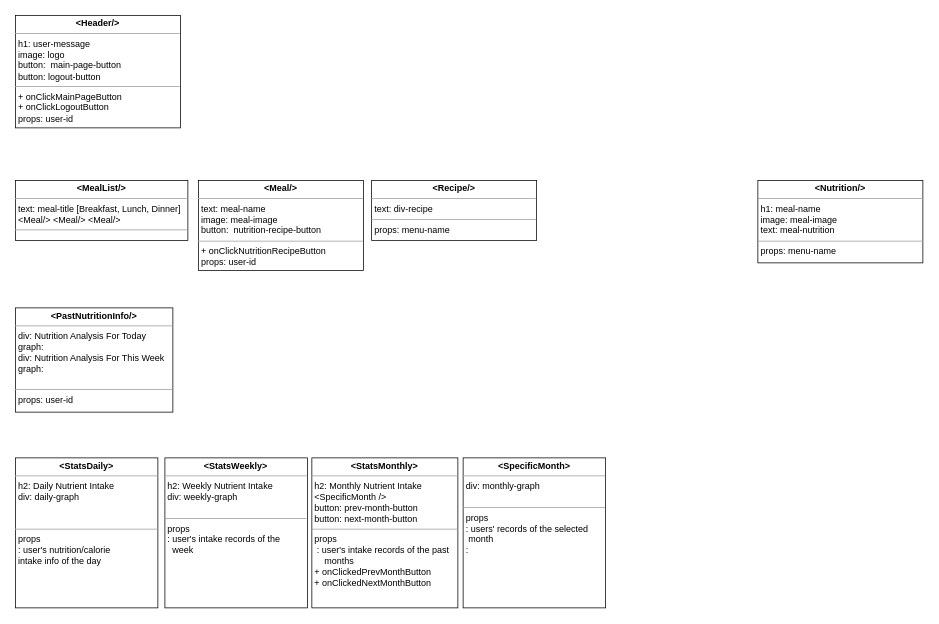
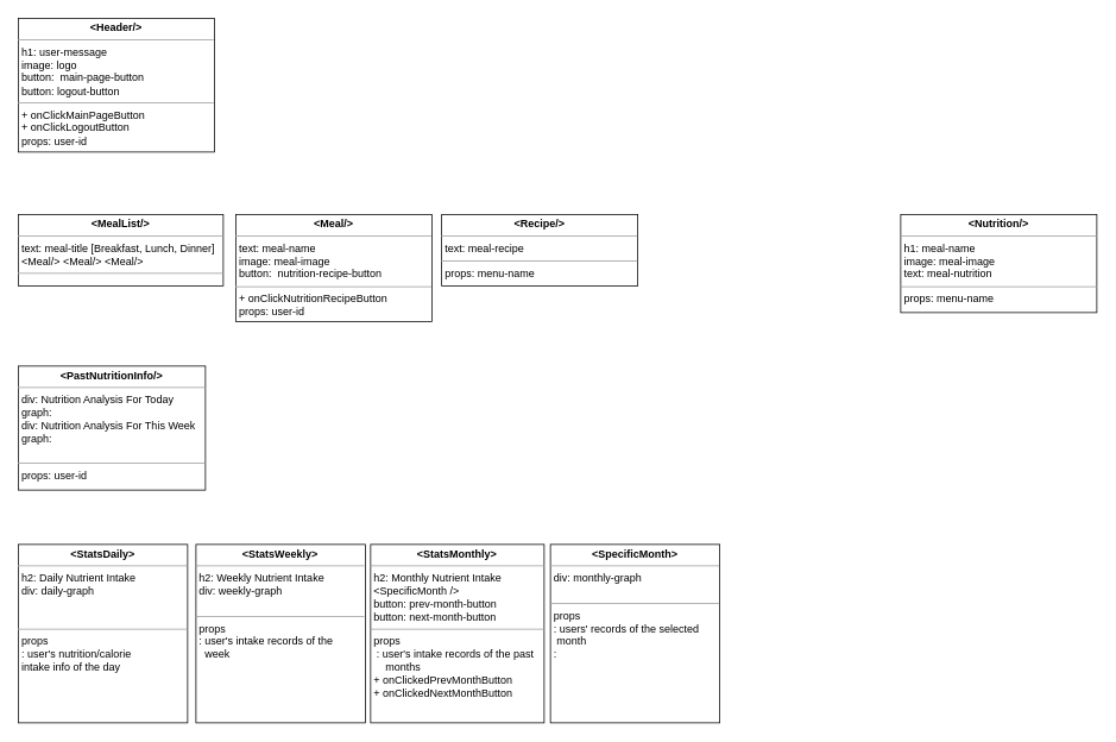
  <mxCell id="0" />
  <mxCell id="1" parent="0" />
  <mxCell id="2" value="&lt;p style=&quot;margin: 0px ; margin-top: 4px ; text-align: center&quot;&gt;&lt;b&gt;&amp;lt;PastNutritionInfo/&amp;gt;&lt;/b&gt;&lt;/p&gt;&lt;hr size=&quot;1&quot;&gt;&lt;p style=&quot;margin: 0px ; margin-left: 4px&quot;&gt;div: Nutrition Analysis For Today&lt;/p&gt;&lt;p style=&quot;margin: 0px ; margin-left: 4px&quot;&gt;graph:&amp;nbsp;&lt;/p&gt;&lt;p style=&quot;margin: 0px ; margin-left: 4px&quot;&gt;div: Nutrition Analysis For This Week&lt;/p&gt;&lt;p style=&quot;margin: 0px ; margin-left: 4px&quot;&gt;graph:&amp;nbsp;&lt;/p&gt;&lt;p style=&quot;margin: 0px ; margin-left: 4px&quot;&gt;&lt;br&gt;&lt;/p&gt;&lt;hr size=&quot;1&quot;&gt;&lt;p style=&quot;margin: 0px ; margin-left: 4px&quot;&gt;props: user-id&lt;/p&gt;" style="verticalAlign=top;align=left;overflow=fill;fontSize=12;fontFamily=Helvetica;html=1;rounded=0;shadow=0;comic=0;labelBackgroundColor=none;strokeWidth=1" vertex="1" parent="1"><mxGeometry x="20" y="410" width="210" height="139" as="geometry" /></mxCell>
  <mxCell id="3" value="&lt;p style=&quot;margin: 0px ; margin-top: 4px ; text-align: center&quot;&gt;&lt;b&gt;&amp;lt;MealList/&amp;gt;&lt;/b&gt;&lt;/p&gt;&lt;hr size=&quot;1&quot;&gt;&lt;p style=&quot;margin: 0px ; margin-left: 4px&quot;&gt;text: meal-title [Breakfast, Lunch, Dinner]&lt;/p&gt;&lt;p style=&quot;margin: 0px ; margin-left: 4px&quot;&gt;&lt;span&gt;&amp;lt;Meal/&amp;gt; &amp;lt;Meal/&amp;gt; &amp;lt;Meal/&amp;gt;&lt;/span&gt;&lt;/p&gt;&lt;hr size=&quot;1&quot;&gt;&lt;p style=&quot;margin: 0px ; margin-left: 4px&quot;&gt;&lt;br&gt;&lt;/p&gt;" style="verticalAlign=top;align=left;overflow=fill;fontSize=12;fontFamily=Helvetica;html=1;rounded=0;shadow=0;comic=0;labelBackgroundColor=none;strokeWidth=1" vertex="1" parent="1"><mxGeometry x="20" y="240" width="230" height="80" as="geometry" /></mxCell>
  <mxCell id="4" value="&lt;p style=&quot;margin: 0px ; margin-top: 4px ; text-align: center&quot;&gt;&lt;b&gt;&amp;lt;Meal/&amp;gt;&lt;/b&gt;&lt;/p&gt;&lt;hr size=&quot;1&quot;&gt;&lt;p style=&quot;margin: 0px ; margin-left: 4px&quot;&gt;&lt;span&gt;text: meal-name&lt;/span&gt;&lt;/p&gt;&lt;p style=&quot;margin: 0px ; margin-left: 4px&quot;&gt;image: meal-image&lt;/p&gt;&lt;p style=&quot;margin: 0px ; margin-left: 4px&quot;&gt;&lt;span&gt;button:&amp;nbsp;&amp;nbsp;&lt;/span&gt;&lt;span style=&quot;text-align: center&quot;&gt;nutrition-recipe-button&lt;/span&gt;&lt;br&gt;&lt;/p&gt;&lt;hr size=&quot;1&quot;&gt;&lt;p style=&quot;margin: 0px ; margin-left: 4px&quot;&gt;+ onClickNutritionRecipeButton&lt;/p&gt;&lt;p style=&quot;margin: 0px ; margin-left: 4px&quot;&gt;props: user-id&lt;/p&gt;" style="verticalAlign=top;align=left;overflow=fill;fontSize=12;fontFamily=Helvetica;html=1;rounded=0;shadow=0;comic=0;labelBackgroundColor=none;strokeWidth=1" vertex="1" parent="1"><mxGeometry x="264" y="240" width="220" height="120" as="geometry" /></mxCell>
- <mxCell id="5" value="&lt;p style=&quot;margin: 0px ; margin-top: 4px ; text-align: center&quot;&gt;&lt;b&gt;&amp;lt;Recipe/&amp;gt;&lt;/b&gt;&lt;/p&gt;&lt;hr size=&quot;1&quot;&gt;&lt;p style=&quot;margin: 0px ; margin-left: 4px&quot;&gt;text: div-recipe&lt;/p&gt;&lt;hr size=&quot;1&quot;&gt;&lt;p style=&quot;margin: 0px ; margin-left: 4px&quot;&gt;props: menu-name&lt;/p&gt;" style="verticalAlign=top;align=left;overflow=fill;fontSize=12;fontFamily=Helvetica;html=1;rounded=0;shadow=0;comic=0;labelBackgroundColor=none;strokeWidth=1" vertex="1" parent="1"><mxGeometry x="495" y="240" width="220" height="80" as="geometry" /></mxCell>
+ <mxCell id="5" value="&lt;p style=&quot;margin: 0px ; margin-top: 4px ; text-align: center&quot;&gt;&lt;b&gt;&amp;lt;Recipe/&amp;gt;&lt;/b&gt;&lt;/p&gt;&lt;hr size=&quot;1&quot;&gt;&lt;p style=&quot;margin: 0px ; margin-left: 4px&quot;&gt;text: meal-recipe&lt;/p&gt;&lt;hr size=&quot;1&quot;&gt;&lt;p style=&quot;margin: 0px ; margin-left: 4px&quot;&gt;props: menu-name&lt;/p&gt;" style="verticalAlign=top;align=left;overflow=fill;fontSize=12;fontFamily=Helvetica;html=1;rounded=0;shadow=0;comic=0;labelBackgroundColor=none;strokeWidth=1" vertex="1" parent="1"><mxGeometry x="495" y="240" width="220" height="80" as="geometry" /></mxCell>
  <mxCell id="6" value="&lt;p style=&quot;margin: 0px ; margin-top: 4px ; text-align: center&quot;&gt;&lt;b&gt;&amp;lt;Nutrition/&amp;gt;&lt;/b&gt;&lt;/p&gt;&lt;hr size=&quot;1&quot;&gt;&lt;p style=&quot;margin: 0px ; margin-left: 4px&quot;&gt;h1: meal-name&lt;/p&gt;&lt;p style=&quot;margin: 0px ; margin-left: 4px&quot;&gt;&lt;span&gt;image: meal-image&lt;/span&gt;&lt;/p&gt;&lt;p style=&quot;margin: 0px ; margin-left: 4px&quot;&gt;&lt;span&gt;text: meal-nutrition&lt;br&gt;&lt;/span&gt;&lt;/p&gt;&lt;hr size=&quot;1&quot;&gt;&lt;p style=&quot;margin: 0px ; margin-left: 4px&quot;&gt;props: menu-name&lt;/p&gt;" style="verticalAlign=top;align=left;overflow=fill;fontSize=12;fontFamily=Helvetica;html=1;rounded=0;shadow=0;comic=0;labelBackgroundColor=none;strokeWidth=1" vertex="1" parent="1"><mxGeometry x="1010" y="240" width="220" height="110" as="geometry" /></mxCell>
  <mxCell id="7" value="&lt;p style=&quot;margin: 0px ; margin-top: 4px ; text-align: center&quot;&gt;&lt;b&gt;&amp;lt;Header/&amp;gt;&lt;/b&gt;&lt;/p&gt;&lt;hr size=&quot;1&quot;&gt;&lt;p style=&quot;margin: 0px ; margin-left: 4px&quot;&gt;h1: user-message&lt;/p&gt;&lt;p style=&quot;margin: 0px ; margin-left: 4px&quot;&gt;image: logo&lt;/p&gt;&lt;p style=&quot;margin: 0px ; margin-left: 4px&quot;&gt;&lt;span&gt;button:&amp;nbsp;&amp;nbsp;&lt;/span&gt;&lt;span style=&quot;text-align: center&quot;&gt;main-page-button&lt;/span&gt;&lt;br&gt;&lt;/p&gt;&lt;p style=&quot;margin: 0px ; margin-left: 4px&quot;&gt;&lt;span style=&quot;text-align: center&quot;&gt;button: logout-button&lt;/span&gt;&lt;/p&gt;&lt;hr size=&quot;1&quot;&gt;&lt;p style=&quot;margin: 0px ; margin-left: 4px&quot;&gt;+ onClickMainPageButton&lt;/p&gt;&lt;p style=&quot;margin: 0px ; margin-left: 4px&quot;&gt;+ onClickLogoutButton&lt;/p&gt;&lt;p style=&quot;margin: 0px ; margin-left: 4px&quot;&gt;props: user-id&lt;/p&gt;" style="verticalAlign=top;align=left;overflow=fill;fontSize=12;fontFamily=Helvetica;html=1;rounded=0;shadow=0;comic=0;labelBackgroundColor=none;strokeWidth=1" vertex="1" parent="1"><mxGeometry x="20" y="20" width="220" height="150" as="geometry" /></mxCell>
  <mxCell id="8" value="&lt;p style=&quot;margin: 0px ; margin-top: 4px ; text-align: center&quot;&gt;&lt;b&gt;&amp;lt;StatsDaily&amp;gt;&lt;/b&gt;&lt;/p&gt;&lt;hr size=&quot;1&quot;&gt;&lt;p style=&quot;margin: 0px ; margin-left: 4px&quot;&gt;h2: Daily Nutrient Intake&lt;br&gt;&lt;/p&gt;&lt;p style=&quot;margin: 0px ; margin-left: 4px&quot;&gt;div: daily-graph&lt;/p&gt;&lt;p style=&quot;margin: 0px ; margin-left: 4px&quot;&gt;&amp;nbsp;&lt;/p&gt;&lt;p style=&quot;margin: 0px ; margin-left: 4px&quot;&gt;&lt;br&gt;&lt;/p&gt;&lt;hr size=&quot;1&quot;&gt;&lt;p style=&quot;margin: 0px ; margin-left: 4px&quot;&gt;props&lt;/p&gt;&lt;p style=&quot;margin: 0px ; margin-left: 4px&quot;&gt;: user's nutrition/calorie&lt;/p&gt;&lt;p style=&quot;margin: 0px ; margin-left: 4px&quot;&gt;intake info of the day&lt;/p&gt;&lt;p style=&quot;margin: 0px ; margin-left: 4px&quot;&gt;&lt;br&gt;&lt;/p&gt;" style="verticalAlign=top;align=left;overflow=fill;fontSize=12;fontFamily=Helvetica;html=1;rounded=0;shadow=0;comic=0;labelBackgroundColor=none;strokeWidth=1" vertex="1" parent="1"><mxGeometry x="20" y="610" width="190" height="200" as="geometry" /></mxCell>
  <mxCell id="9" value="&lt;p style=&quot;margin: 0px ; margin-top: 4px ; text-align: center&quot;&gt;&lt;b&gt;&amp;lt;StatsWeekly&amp;gt;&lt;/b&gt;&lt;/p&gt;&lt;hr size=&quot;1&quot;&gt;&lt;p style=&quot;margin: 0px ; margin-left: 4px&quot;&gt;h2: Weekly Nutrient Intake&lt;br&gt;&lt;/p&gt;&lt;p style=&quot;margin: 0px ; margin-left: 4px&quot;&gt;div: weekly-graph&lt;br&gt;&lt;/p&gt;&lt;p style=&quot;margin: 0px ; margin-left: 4px&quot;&gt;&lt;br&gt;&lt;/p&gt;&lt;hr size=&quot;1&quot;&gt;&lt;p style=&quot;margin: 0px ; margin-left: 4px&quot;&gt;props&lt;/p&gt;&lt;p style=&quot;margin: 0px ; margin-left: 4px&quot;&gt;: user's intake records of the&lt;/p&gt;&lt;p style=&quot;margin: 0px ; margin-left: 4px&quot;&gt;&amp;nbsp; week&lt;br&gt;&lt;/p&gt;" style="verticalAlign=top;align=left;overflow=fill;fontSize=12;fontFamily=Helvetica;html=1;rounded=0;shadow=0;comic=0;labelBackgroundColor=none;strokeWidth=1" vertex="1" parent="1"><mxGeometry x="219.37" y="610" width="190" height="200" as="geometry" /></mxCell>
  <mxCell id="10" value="&lt;p style=&quot;margin: 0px ; margin-top: 4px ; text-align: center&quot;&gt;&lt;b&gt;&amp;lt;StatsMonthly&amp;gt;&lt;/b&gt;&lt;/p&gt;&lt;hr size=&quot;1&quot;&gt;&lt;p style=&quot;margin: 0px ; margin-left: 4px&quot;&gt;h2: Monthly Nutrient Intake&amp;nbsp;&lt;br&gt;&lt;/p&gt;&lt;p style=&quot;margin: 0px ; margin-left: 4px&quot;&gt;&amp;lt;SpecificMonth /&amp;gt;&lt;/p&gt;&lt;p style=&quot;margin: 0px ; margin-left: 4px&quot;&gt;button: prev-month-button&lt;/p&gt;&lt;p style=&quot;margin: 0px ; margin-left: 4px&quot;&gt;button: next-month-button&lt;/p&gt;&lt;hr size=&quot;1&quot;&gt;&lt;p style=&quot;margin: 0px 0px 0px 4px&quot;&gt;props&lt;/p&gt;&lt;p style=&quot;margin: 0px 0px 0px 4px&quot;&gt;&amp;nbsp;: user's intake records of the past&lt;/p&gt;&lt;p style=&quot;margin: 0px 0px 0px 4px&quot;&gt;&amp;nbsp; &amp;nbsp; months&lt;/p&gt;&lt;p style=&quot;margin: 0px 0px 0px 4px&quot;&gt;+ onClickedPrevMonthButton&lt;/p&gt;&lt;p style=&quot;margin: 0px 0px 0px 4px&quot;&gt;+ onClickedNextMonthButton&lt;/p&gt;" style="verticalAlign=top;align=left;overflow=fill;fontSize=12;fontFamily=Helvetica;html=1;rounded=0;shadow=0;comic=0;labelBackgroundColor=none;strokeWidth=1" vertex="1" parent="1"><mxGeometry x="415.31" y="610" width="194.69" height="200" as="geometry" /></mxCell>
  <mxCell id="11" style="edgeStyle=orthogonalEdgeStyle;rounded=0;orthogonalLoop=1;jettySize=auto;html=1;exitX=0.5;exitY=1;exitDx=0;exitDy=0;" edge="1" parent="1" source="9" target="9"><mxGeometry relative="1" as="geometry" /></mxCell>
  <mxCell id="12" value="&lt;p style=&quot;margin: 0px ; margin-top: 4px ; text-align: center&quot;&gt;&lt;b&gt;&amp;lt;SpecificMonth&amp;gt;&lt;/b&gt;&lt;/p&gt;&lt;hr size=&quot;1&quot;&gt;&lt;p style=&quot;margin: 0px ; margin-left: 4px&quot;&gt;&lt;span&gt;div: monthly-graph&lt;/span&gt;&lt;br&gt;&lt;/p&gt;&lt;p style=&quot;margin: 0px ; margin-left: 4px&quot;&gt;&lt;br&gt;&lt;/p&gt;&lt;hr size=&quot;1&quot;&gt;&lt;p style=&quot;margin: 0px ; margin-left: 4px&quot;&gt;props&lt;/p&gt;&lt;p style=&quot;margin: 0px ; margin-left: 4px&quot;&gt;: users' records of the selected&lt;/p&gt;&lt;p style=&quot;margin: 0px ; margin-left: 4px&quot;&gt;&amp;nbsp;month&lt;/p&gt;&lt;p style=&quot;margin: 0px ; margin-left: 4px&quot;&gt;:&amp;nbsp;&lt;/p&gt;" style="verticalAlign=top;align=left;overflow=fill;fontSize=12;fontFamily=Helvetica;html=1;rounded=0;shadow=0;comic=0;labelBackgroundColor=none;strokeWidth=1" vertex="1" parent="1"><mxGeometry x="617" y="610" width="190" height="200" as="geometry" /></mxCell>
